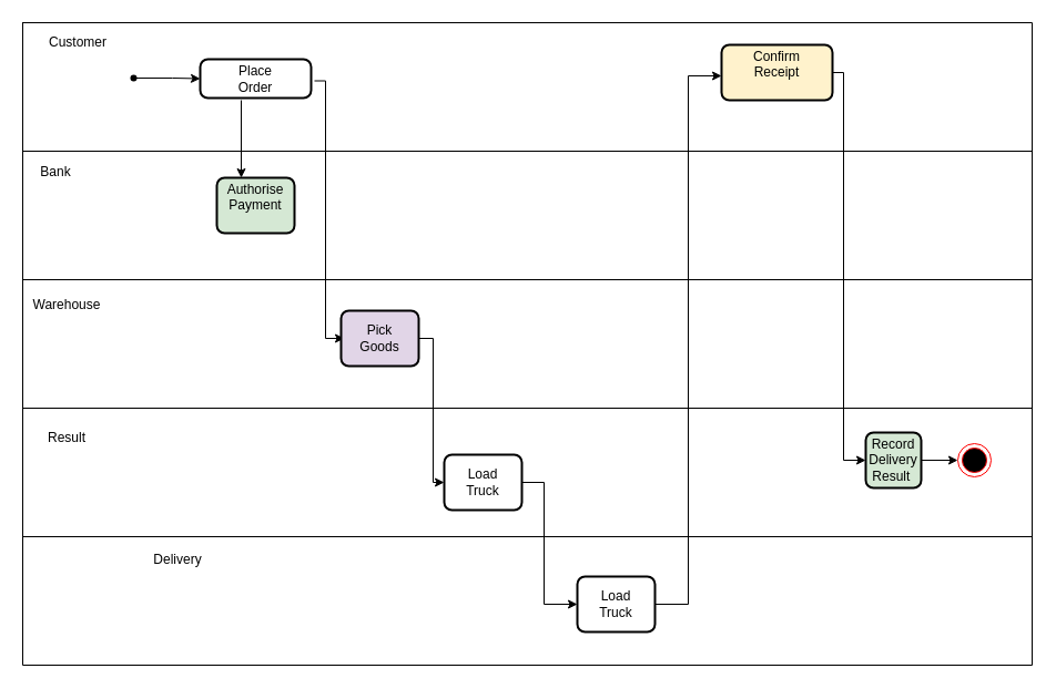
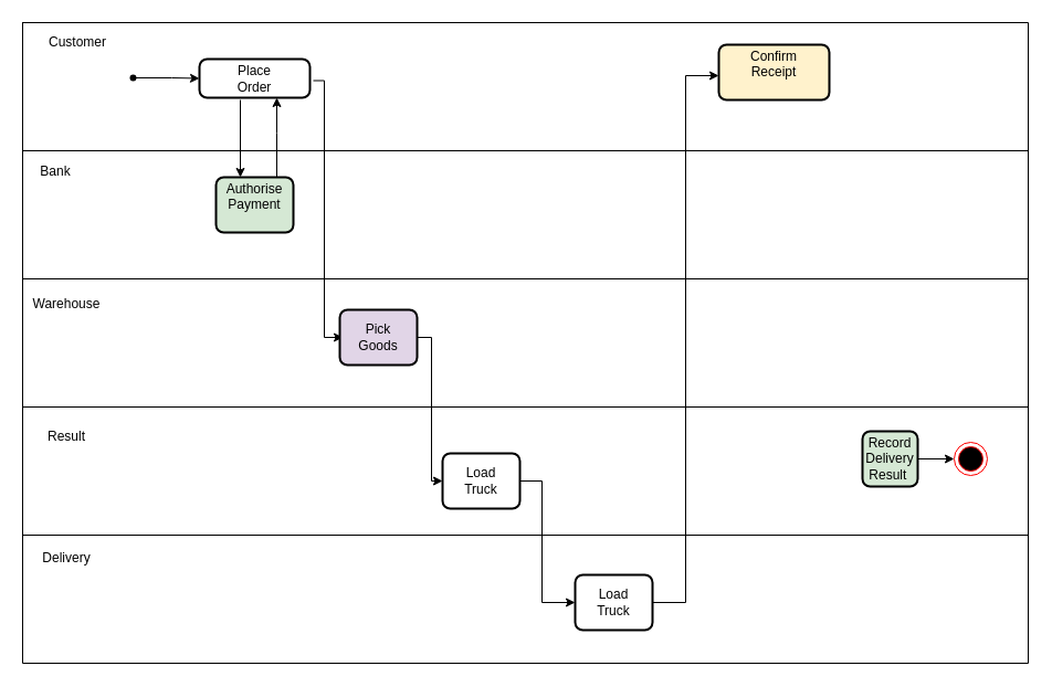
  <mxCell id="0" />
  <mxCell id="1" parent="0" />
  <mxCell id="2" value="" style="shape=table;startSize=0;container=1;collapsible=0;childLayout=tableLayout;" vertex="1" parent="1"><mxGeometry x="20" y="20" width="910" height="580" as="geometry" /></mxCell>
  <mxCell id="3" value="" style="shape=tableRow;horizontal=0;startSize=0;swimlaneHead=0;swimlaneBody=0;strokeColor=inherit;top=0;left=0;bottom=0;right=0;collapsible=0;dropTarget=0;fillColor=none;points=[[0,0.5],[1,0.5]];portConstraint=eastwest;" vertex="1" parent="2"><mxGeometry width="910" height="116" as="geometry" /></mxCell>
  <mxCell id="4" value="&lt;h5&gt;&lt;br&gt;&lt;/h5&gt;" style="shape=partialRectangle;html=1;whiteSpace=wrap;connectable=0;strokeColor=inherit;overflow=hidden;fillColor=none;top=0;left=0;bottom=0;right=0;pointerEvents=1;" vertex="1" parent="3"><mxGeometry width="910" height="116" as="geometry"><mxRectangle width="910" height="116" as="alternateBounds" /></mxGeometry></mxCell>
  <mxCell id="5" value="" style="shape=tableRow;horizontal=0;startSize=0;swimlaneHead=0;swimlaneBody=0;strokeColor=inherit;top=0;left=0;bottom=0;right=0;collapsible=0;dropTarget=0;fillColor=none;points=[[0,0.5],[1,0.5]];portConstraint=eastwest;" vertex="1" parent="2"><mxGeometry y="116" width="910" height="116" as="geometry" /></mxCell>
  <mxCell id="6" value="" style="shape=partialRectangle;html=1;whiteSpace=wrap;connectable=0;strokeColor=inherit;overflow=hidden;fillColor=none;top=0;left=0;bottom=0;right=0;pointerEvents=1;" vertex="1" parent="5"><mxGeometry width="910" height="116" as="geometry"><mxRectangle width="910" height="116" as="alternateBounds" /></mxGeometry></mxCell>
  <mxCell id="7" value="" style="shape=tableRow;horizontal=0;startSize=0;swimlaneHead=0;swimlaneBody=0;strokeColor=inherit;top=0;left=0;bottom=0;right=0;collapsible=0;dropTarget=0;fillColor=none;points=[[0,0.5],[1,0.5]];portConstraint=eastwest;" vertex="1" parent="2"><mxGeometry y="232" width="910" height="116" as="geometry" /></mxCell>
  <mxCell id="8" value="" style="shape=partialRectangle;html=1;whiteSpace=wrap;connectable=0;strokeColor=inherit;overflow=hidden;fillColor=none;top=0;left=0;bottom=0;right=0;pointerEvents=1;" vertex="1" parent="7"><mxGeometry width="910" height="116" as="geometry"><mxRectangle width="910" height="116" as="alternateBounds" /></mxGeometry></mxCell>
  <mxCell id="9" value="" style="shape=tableRow;horizontal=0;startSize=0;swimlaneHead=0;swimlaneBody=0;strokeColor=inherit;top=0;left=0;bottom=0;right=0;collapsible=0;dropTarget=0;fillColor=none;points=[[0,0.5],[1,0.5]];portConstraint=eastwest;" vertex="1" parent="2"><mxGeometry y="348" width="910" height="116" as="geometry" /></mxCell>
  <mxCell id="10" value="" style="shape=partialRectangle;html=1;whiteSpace=wrap;connectable=0;strokeColor=inherit;overflow=hidden;fillColor=none;top=0;left=0;bottom=0;right=0;pointerEvents=1;" vertex="1" parent="9"><mxGeometry width="910" height="116" as="geometry"><mxRectangle width="910" height="116" as="alternateBounds" /></mxGeometry></mxCell>
  <mxCell id="11" value="" style="shape=tableRow;horizontal=0;startSize=0;swimlaneHead=0;swimlaneBody=0;strokeColor=inherit;top=0;left=0;bottom=0;right=0;collapsible=0;dropTarget=0;fillColor=none;points=[[0,0.5],[1,0.5]];portConstraint=eastwest;" vertex="1" parent="2"><mxGeometry y="464" width="910" height="116" as="geometry" /></mxCell>
  <mxCell id="12" value="" style="shape=partialRectangle;html=1;whiteSpace=wrap;connectable=0;strokeColor=inherit;overflow=hidden;fillColor=none;top=0;left=0;bottom=0;right=0;pointerEvents=1;" vertex="1" parent="11"><mxGeometry width="910" height="116" as="geometry"><mxRectangle width="910" height="116" as="alternateBounds" /></mxGeometry></mxCell>
  <mxCell id="13" style="edgeStyle=orthogonalEdgeStyle;rounded=0;orthogonalLoop=1;jettySize=auto;html=1;" edge="1" parent="1" source="14" target="17"><mxGeometry relative="1" as="geometry" /></mxCell>
  <mxCell id="14" value="" style="shape=waypoint;sketch=0;fillStyle=solid;size=6;pointerEvents=1;points=[];fillColor=none;resizable=0;rotatable=0;perimeter=centerPerimeter;snapToPoint=1;" vertex="1" parent="1"><mxGeometry x="110" y="60" width="20" height="20" as="geometry" /></mxCell>
  <mxCell id="15" style="edgeStyle=orthogonalEdgeStyle;rounded=0;orthogonalLoop=1;jettySize=auto;html=1;entryX=0.5;entryY=0;entryDx=0;entryDy=0;" edge="1" parent="1"><mxGeometry relative="1" as="geometry"><mxPoint x="217" y="90" as="sourcePoint" /><mxPoint x="217" y="160" as="targetPoint" /></mxGeometry></mxCell>
  <mxCell id="16" style="edgeStyle=orthogonalEdgeStyle;rounded=0;orthogonalLoop=1;jettySize=auto;html=1;" edge="1" parent="1"><mxGeometry relative="1" as="geometry"><mxPoint x="283" y="72.5" as="sourcePoint" /><mxPoint x="310" y="305" as="targetPoint" /><Array as="points"><mxPoint x="293" y="73" /><mxPoint x="293" y="305" /></Array></mxGeometry></mxCell>
  <mxCell id="17" value="Place&lt;br/&gt;Order" style="rounded=1;whiteSpace=wrap;html=1;absoluteArcSize=1;arcSize=14;strokeWidth=2;" vertex="1" parent="1"><mxGeometry x="180" y="53" width="100" height="35" as="geometry" /></mxCell>
- <mxCell id="18" style="edgeStyle=orthogonalEdgeStyle;rounded=0;orthogonalLoop=1;jettySize=auto;html=1;" edge="1" parent="1" source="19" target="29"><mxGeometry relative="1" as="geometry"><Array as="points"><mxPoint x="760" y="65" /><mxPoint x="760" y="415" /></Array></mxGeometry></mxCell>
  <mxCell id="19" value="&#10;Confirm&#10;Receipt&#10;&#10;" style="rounded=1;whiteSpace=wrap;html=1;absoluteArcSize=1;arcSize=14;strokeWidth=2;fillColor=#fff2cc;" vertex="1" parent="1"><mxGeometry x="650" y="40" width="100" height="50" as="geometry" /></mxCell>
+ <mxCell id="20" style="edgeStyle=orthogonalEdgeStyle;rounded=0;orthogonalLoop=1;jettySize=auto;html=1;" edge="1" parent="1" source="21" target="17"><mxGeometry relative="1" as="geometry"><Array as="points"><mxPoint x="250" y="120" /><mxPoint x="250" y="120" /></Array></mxGeometry></mxCell>
  <mxCell id="21" value="&#10;Authorise&#10;Payment&#10;&#10;" style="rounded=1;whiteSpace=wrap;html=1;absoluteArcSize=1;arcSize=14;strokeWidth=2;fillColor=#d5e8d4;" vertex="1" parent="1"><mxGeometry x="195" y="160" width="70" height="50" as="geometry" /></mxCell>
  <mxCell id="22" style="edgeStyle=orthogonalEdgeStyle;rounded=0;orthogonalLoop=1;jettySize=auto;html=1;" edge="1" parent="1" source="23" target="25"><mxGeometry relative="1" as="geometry"><Array as="points"><mxPoint x="390" y="305" /><mxPoint x="390" y="435" /></Array></mxGeometry></mxCell>
  <mxCell id="23" value="Pick&lt;br/&gt;Goods" style="rounded=1;whiteSpace=wrap;html=1;absoluteArcSize=1;arcSize=14;strokeWidth=2;fillColor=#e1d5e7;" vertex="1" parent="1"><mxGeometry x="307" y="280" width="70" height="50" as="geometry" /></mxCell>
  <mxCell id="24" style="edgeStyle=orthogonalEdgeStyle;rounded=0;orthogonalLoop=1;jettySize=auto;html=1;" edge="1" parent="1" source="25" target="27"><mxGeometry relative="1" as="geometry"><Array as="points"><mxPoint x="490" y="435" /><mxPoint x="490" y="545" /></Array></mxGeometry></mxCell>
  <mxCell id="25" value="Load&lt;br/&gt;Truck" style="rounded=1;whiteSpace=wrap;html=1;absoluteArcSize=1;arcSize=14;strokeWidth=2;" vertex="1" parent="1"><mxGeometry x="400" y="410" width="70" height="50" as="geometry" /></mxCell>
  <mxCell id="26" style="edgeStyle=orthogonalEdgeStyle;rounded=0;orthogonalLoop=1;jettySize=auto;html=1;" edge="1" parent="1" source="27" target="19"><mxGeometry relative="1" as="geometry"><Array as="points"><mxPoint x="620" y="545" /><mxPoint x="620" y="68" /></Array></mxGeometry></mxCell>
  <mxCell id="27" value="Load&lt;br/&gt;Truck" style="rounded=1;whiteSpace=wrap;html=1;absoluteArcSize=1;arcSize=14;strokeWidth=2;" vertex="1" parent="1"><mxGeometry x="520" y="520" width="70" height="50" as="geometry" /></mxCell>
  <mxCell id="28" style="edgeStyle=orthogonalEdgeStyle;rounded=0;orthogonalLoop=1;jettySize=auto;html=1;" edge="1" parent="1" source="29" target="30"><mxGeometry relative="1" as="geometry" /></mxCell>
  <mxCell id="29" value="Record&lt;br/&gt;Delivery&lt;br/&gt;Result&amp;nbsp;" style="rounded=1;whiteSpace=wrap;html=1;absoluteArcSize=1;arcSize=14;strokeWidth=2;fillColor=#d5e8d4;" vertex="1" parent="1"><mxGeometry x="780" y="390" width="50" height="50" as="geometry" /></mxCell>
  <mxCell id="30" value="" style="ellipse;html=1;shape=endState;fillColor=#000000;strokeColor=#ff0000;" vertex="1" parent="1"><mxGeometry x="863" y="400" width="30" height="30" as="geometry" /></mxCell>
  <mxCell id="31" value="Customer&lt;br&gt;" style="text;html=1;strokeColor=none;fillColor=none;align=center;verticalAlign=middle;whiteSpace=wrap;rounded=0;" vertex="1" parent="1"><mxGeometry x="40" y="23" width="60" height="30" as="geometry" /></mxCell>
  <mxCell id="32" value="Bank&lt;br&gt;" style="text;html=1;strokeColor=none;fillColor=none;align=center;verticalAlign=middle;whiteSpace=wrap;rounded=0;" vertex="1" parent="1"><mxGeometry x="20" y="140" width="60" height="30" as="geometry" /></mxCell>
  <mxCell id="33" value="Warehouse" style="text;html=1;strokeColor=none;fillColor=none;align=center;verticalAlign=middle;whiteSpace=wrap;rounded=0;" vertex="1" parent="1"><mxGeometry x="30" y="260" width="60" height="30" as="geometry" /></mxCell>
  <mxCell id="34" value="Result" style="text;html=1;strokeColor=none;fillColor=none;align=center;verticalAlign=middle;whiteSpace=wrap;rounded=0;" vertex="1" parent="1"><mxGeometry x="30" y="380" width="60" height="30" as="geometry" /></mxCell>
- <mxCell id="35" value="Delivery" style="text;html=1;strokeColor=none;fillColor=none;align=center;verticalAlign=middle;whiteSpace=wrap;rounded=0;" vertex="1" parent="1"><mxGeometry x="130" y="490" width="60" height="30" as="geometry" /></mxCell>
+ <mxCell id="35" value="Delivery" style="text;html=1;strokeColor=none;fillColor=none;align=center;verticalAlign=middle;whiteSpace=wrap;rounded=0;" vertex="1" parent="1"><mxGeometry x="30" y="490" width="60" height="30" as="geometry" /></mxCell>
